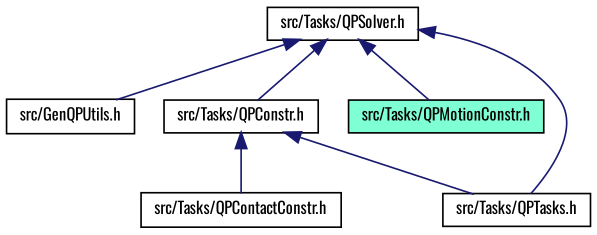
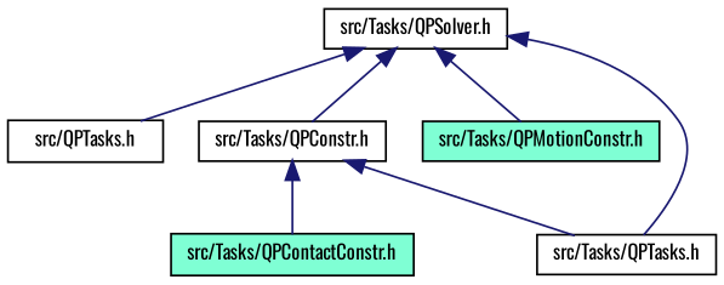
  digraph {
    fontname=Oswald
    node [color=black fillcolor=white fontname=Oswald fontsize=10 shape=record style=filled]
    edge [color=midnightblue dir=back fontname=Oswald fontsize=10 labelfontname=Helvetica labelfontsize=10 style=solid]
    n1 [fontcolor=black height=0.2 label="src/Tasks/QPSolver.h" width=0.4]
-   n2 [height=0.2 label="src/GenQPUtils.h" width=0.4]
+   n2 [height=0.2 label="src/QPTasks.h" width=0.4]
    n3 [height=0.2 label="src/Tasks/QPConstr.h" width=0.4]
    n4 [fillcolor=aquamarine height=0.2 label="src/Tasks/QPMotionConstr.h" width=0.4]
    n5 [height=0.2 label="src/Tasks/QPTasks.h" width=0.4]
-   n6 [height=0.2 label="src/Tasks/QPContactConstr.h" width=0.4]
+   n6 [fillcolor=aquamarine height=0.2 label="src/Tasks/QPContactConstr.h" width=0.4]
    n1 -> n2
    n1 -> n3
    n1 -> n4
    n1 -> n5
    n3 -> n5
    n3 -> n6
  }
